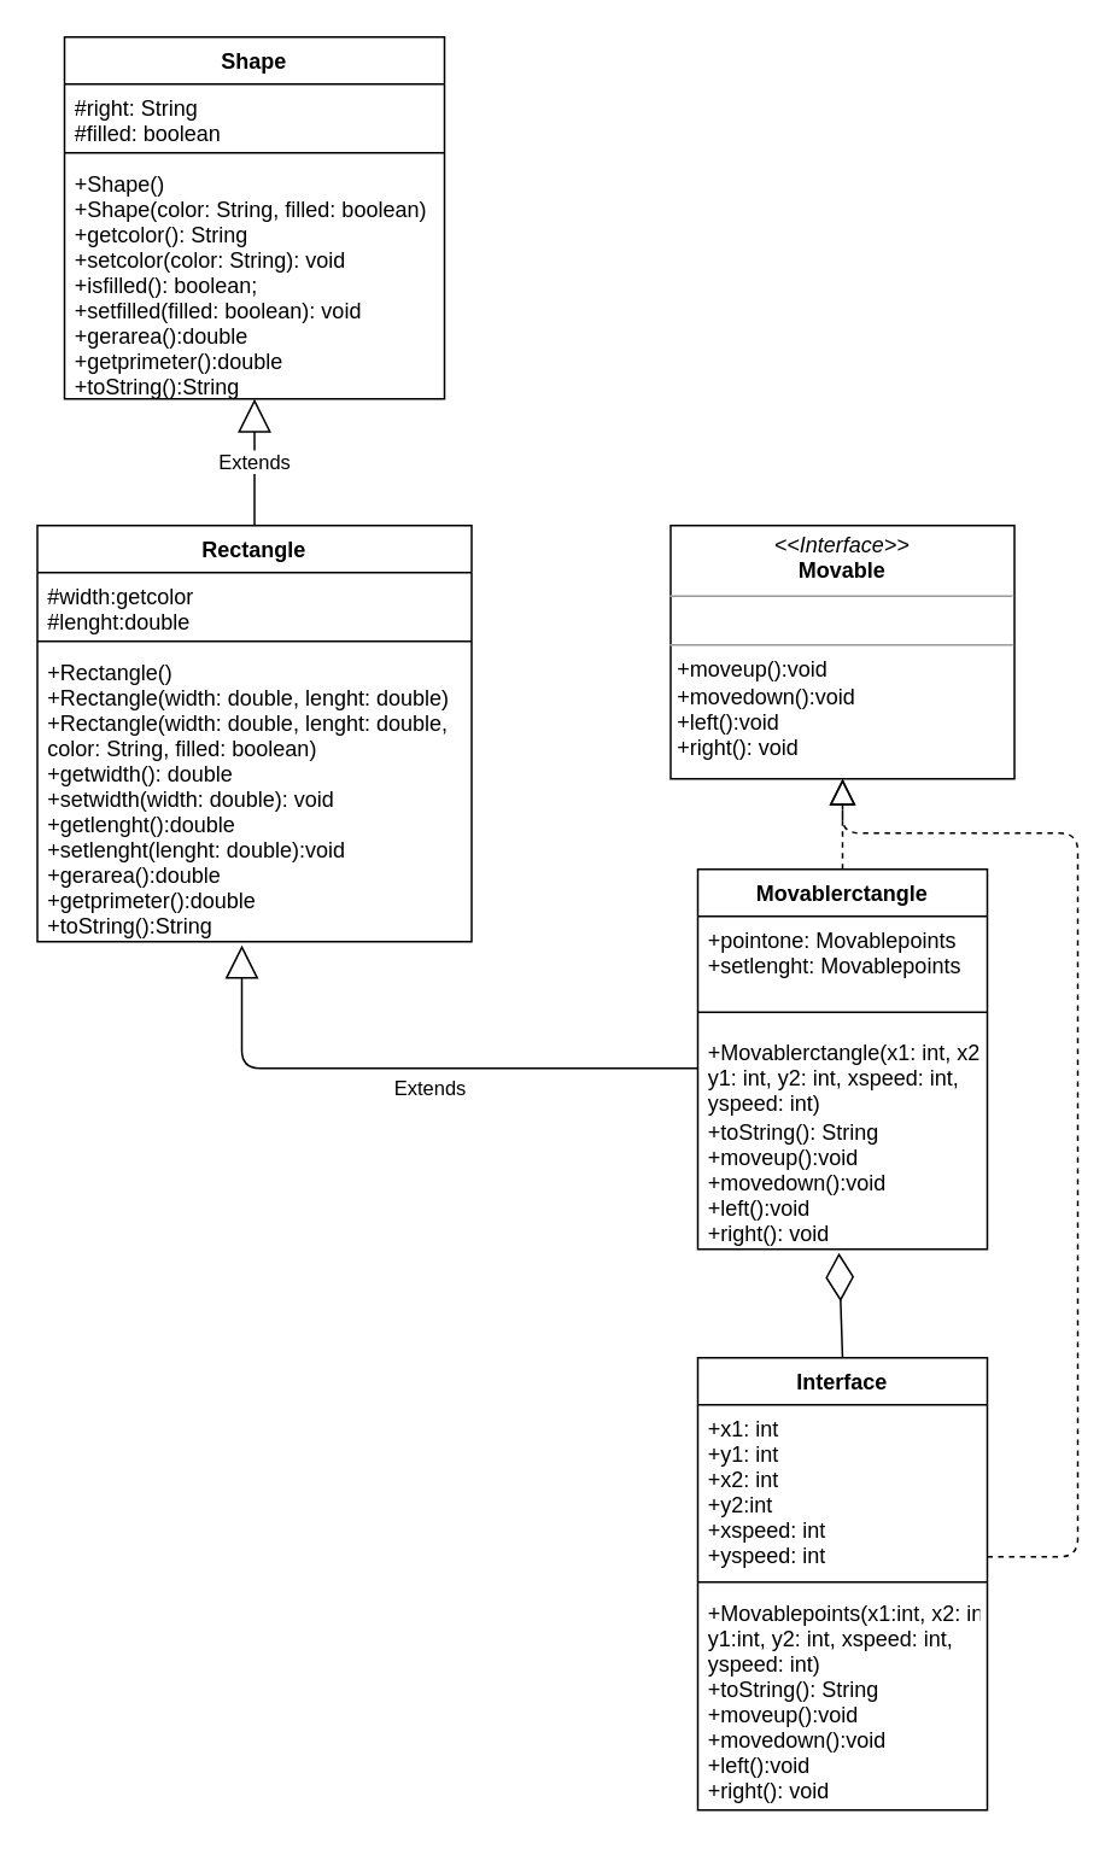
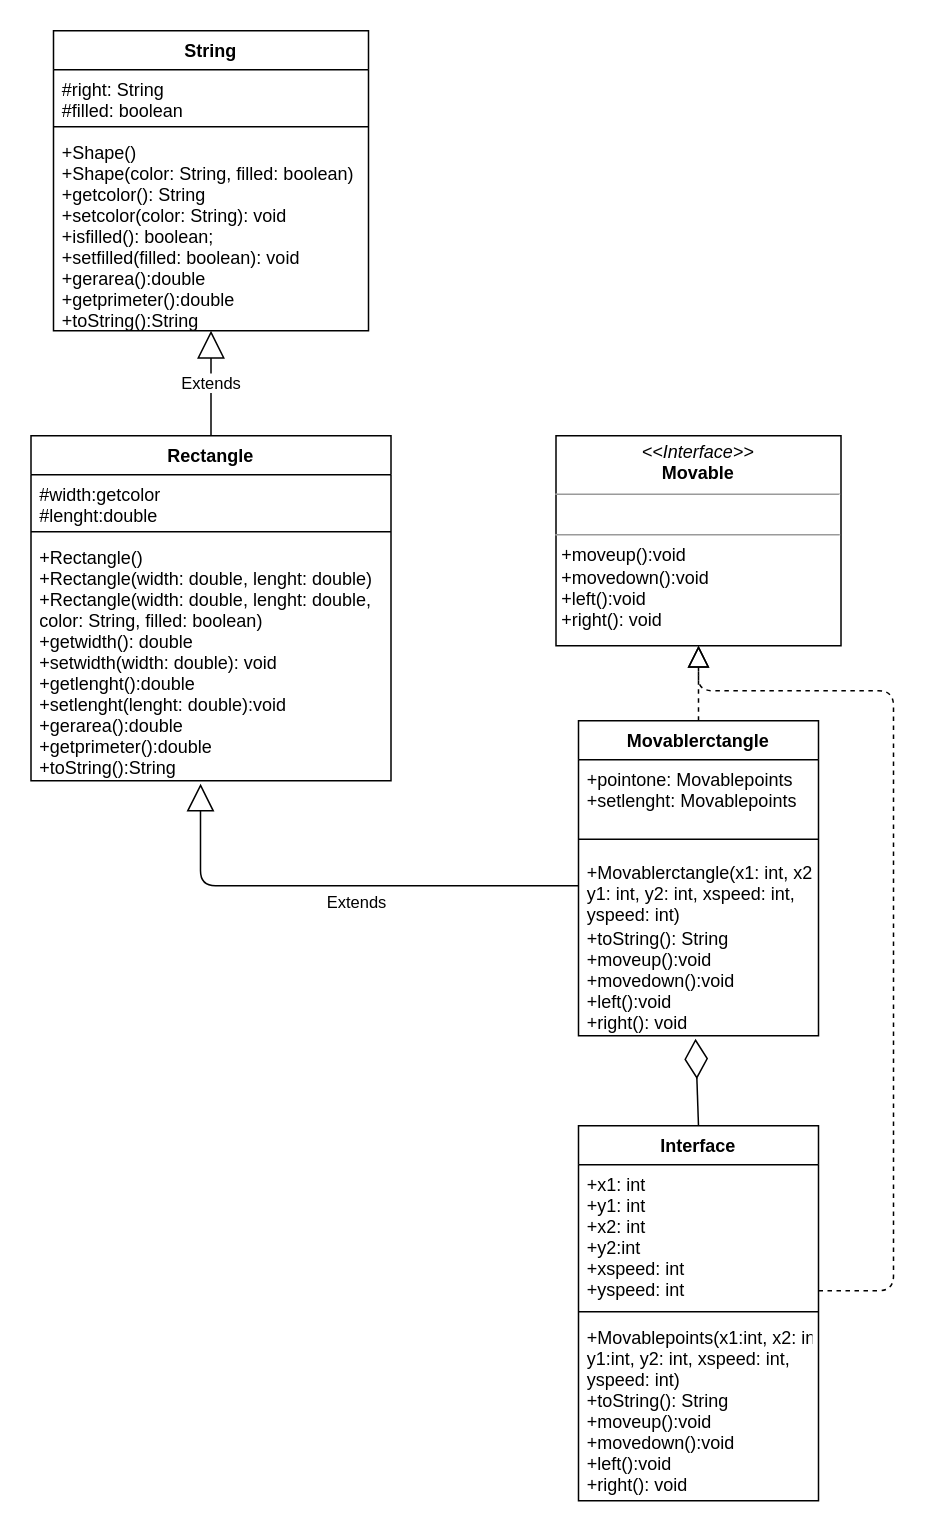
  <mxCell id="0" />
  <mxCell id="1" parent="0" />
- <mxCell id="2" value="Shape" style="swimlane;fontStyle=1;align=center;verticalAlign=top;childLayout=stackLayout;horizontal=1;startSize=26;horizontalStack=0;resizeParent=1;resizeParentMax=0;resizeLast=0;collapsible=1;marginBottom=0;" parent="1" vertex="1"><mxGeometry x="35" width="210" height="200" as="geometry" y="20" /></mxCell>
+ <mxCell id="2" value="String" style="swimlane;fontStyle=1;align=center;verticalAlign=top;childLayout=stackLayout;horizontal=1;startSize=26;horizontalStack=0;resizeParent=1;resizeParentMax=0;resizeLast=0;collapsible=1;marginBottom=0;" parent="1" vertex="1"><mxGeometry x="35" width="210" height="200" as="geometry" y="20" /></mxCell>
  <mxCell id="3" value="#right: String&#10;#filled: boolean" style="text;strokeColor=none;fillColor=none;align=left;verticalAlign=top;spacingLeft=4;spacingRight=4;overflow=hidden;rotatable=0;points=[[0,0.5],[1,0.5]];portConstraint=eastwest;" parent="2" vertex="1"><mxGeometry y="26" width="210" height="34" as="geometry" /></mxCell>
  <mxCell id="4" value="" style="line;strokeWidth=1;fillColor=none;align=left;verticalAlign=middle;spacingTop=-1;spacingLeft=3;spacingRight=3;rotatable=0;labelPosition=right;points=[];portConstraint=eastwest;" parent="2" vertex="1"><mxGeometry y="60" width="210" height="8" as="geometry" /></mxCell>
  <mxCell id="5" value="+Shape()&#10;+Shape(color: String, filled: boolean)&#10;+getcolor(): String&#10;+setcolor(color: String): void&#10;+isfilled(): boolean;&#10;+setfilled(filled: boolean): void&#10;+gerarea():double&#10;+getprimeter():double&#10;+toString():String" style="text;strokeColor=none;fillColor=none;align=left;verticalAlign=top;spacingLeft=4;spacingRight=4;overflow=hidden;rotatable=0;points=[[0,0.5],[1,0.5]];portConstraint=eastwest;" parent="2" vertex="1"><mxGeometry y="68" width="210" height="132" as="geometry" /></mxCell>
  <mxCell id="6" value="Rectangle" style="swimlane;fontStyle=1;align=center;verticalAlign=top;childLayout=stackLayout;horizontal=1;startSize=26;horizontalStack=0;resizeParent=1;resizeParentMax=0;resizeLast=0;collapsible=1;marginBottom=0;" parent="1" vertex="1"><mxGeometry x="20" y="290" width="240" height="230" as="geometry" /></mxCell>
  <mxCell id="7" value="#width:getcolor&#10;#lenght:double" style="text;strokeColor=none;fillColor=none;align=left;verticalAlign=top;spacingLeft=4;spacingRight=4;overflow=hidden;rotatable=0;points=[[0,0.5],[1,0.5]];portConstraint=eastwest;" parent="6" vertex="1"><mxGeometry y="26" width="240" height="34" as="geometry" /></mxCell>
  <mxCell id="8" value="" style="line;strokeWidth=1;fillColor=none;align=left;verticalAlign=middle;spacingTop=-1;spacingLeft=3;spacingRight=3;rotatable=0;labelPosition=right;points=[];portConstraint=eastwest;" parent="6" vertex="1"><mxGeometry y="60" width="240" height="8" as="geometry" /></mxCell>
  <mxCell id="9" value="+Rectangle()&#10;+Rectangle(width: double, lenght: double)&#10;+Rectangle(width: double, lenght: double,&#10;color: String, filled: boolean)&#10;+getwidth(): double&#10;+setwidth(width: double): void&#10;+getlenght():double&#10;+setlenght(lenght: double):void&#10;+gerarea():double&#10;+getprimeter():double&#10;+toString():String" style="text;strokeColor=none;fillColor=none;align=left;verticalAlign=top;spacingLeft=4;spacingRight=4;overflow=hidden;rotatable=0;points=[[0,0.5],[1,0.5]];portConstraint=eastwest;" parent="6" vertex="1"><mxGeometry y="68" width="240" height="162" as="geometry" /></mxCell>
  <mxCell id="10" value="Extends" style="endArrow=block;endSize=16;endFill=0;html=1;exitX=0.5;exitY=0;exitDx=0;exitDy=0;" parent="1" source="6" edge="1"><mxGeometry width="160" relative="1" as="geometry"><mxPoint x="185" y="330" as="sourcePoint" /><mxPoint x="140" y="220" as="targetPoint" /></mxGeometry></mxCell>
  <mxCell id="11" value="&lt;p style=&quot;margin: 0px ; margin-top: 4px ; text-align: center&quot;&gt;&lt;i&gt;&amp;lt;&amp;lt;Interface&amp;gt;&amp;gt;&lt;/i&gt;&lt;br&gt;&lt;b&gt;Movable&lt;/b&gt;&lt;/p&gt;&lt;hr size=&quot;1&quot;&gt;&lt;p style=&quot;margin: 0px ; margin-left: 4px&quot;&gt;&lt;br&gt;&lt;/p&gt;&lt;hr size=&quot;1&quot;&gt;&lt;p style=&quot;margin: 0px ; margin-left: 4px&quot;&gt;+moveup():void&lt;/p&gt;&lt;p style=&quot;margin: 0px ; margin-left: 4px&quot;&gt;+movedown():void&lt;br&gt;&lt;/p&gt;&lt;p style=&quot;margin: 0px ; margin-left: 4px&quot;&gt;+left():void&lt;br&gt;&lt;/p&gt;&lt;p style=&quot;margin: 0px ; margin-left: 4px&quot;&gt;+right(): void&lt;/p&gt;" style="verticalAlign=top;align=left;overflow=fill;fontSize=12;fontFamily=Helvetica;html=1;" parent="1" vertex="1"><mxGeometry x="370" y="290" width="190" height="140" as="geometry" /></mxCell>
  <mxCell id="12" value="" style="endArrow=diamondThin;endFill=0;endSize=24;html=1;exitX=0.5;exitY=0;exitDx=0;exitDy=0;" parent="1" source="13" edge="1"><mxGeometry width="160" relative="1" as="geometry"><mxPoint x="185" y="700" as="sourcePoint" /><mxPoint x="463" y="692" as="targetPoint" /><Array as="points" /></mxGeometry></mxCell>
  <mxCell id="13" value="Interface" style="swimlane;fontStyle=1;align=center;verticalAlign=top;childLayout=stackLayout;horizontal=1;startSize=26;horizontalStack=0;resizeParent=1;resizeParentMax=0;resizeLast=0;collapsible=1;marginBottom=0;" parent="1" vertex="1"><mxGeometry x="385" y="750" width="160" height="250" as="geometry" /></mxCell>
  <mxCell id="14" value="+x1: int&#10;+y1: int&#10;+x2: int&#10;+y2:int&#10;+xspeed: int&#10;+yspeed: int" style="text;strokeColor=none;fillColor=none;align=left;verticalAlign=top;spacingLeft=4;spacingRight=4;overflow=hidden;rotatable=0;points=[[0,0.5],[1,0.5]];portConstraint=eastwest;" parent="13" vertex="1"><mxGeometry y="26" width="160" height="94" as="geometry" /></mxCell>
  <mxCell id="15" value="" style="line;strokeWidth=1;fillColor=none;align=left;verticalAlign=middle;spacingTop=-1;spacingLeft=3;spacingRight=3;rotatable=0;labelPosition=right;points=[];portConstraint=eastwest;" parent="13" vertex="1"><mxGeometry y="120" width="160" height="8" as="geometry" /></mxCell>
  <mxCell id="16" value="+Movablepoints(x1:int, x2: int,&#10;y1:int, y2: int, xspeed: int, &#10;yspeed: int)&#10;+toString(): String&#10;+moveup():void&#10;+movedown():void&#10;+left():void&#10;+right(): void" style="text;strokeColor=none;fillColor=none;align=left;verticalAlign=top;spacingLeft=4;spacingRight=4;overflow=hidden;rotatable=0;points=[[0,0.5],[1,0.5]];portConstraint=eastwest;" parent="13" vertex="1"><mxGeometry y="128" width="160" height="122" as="geometry" /></mxCell>
  <mxCell id="17" value="Movablerctangle" style="swimlane;fontStyle=1;align=center;verticalAlign=top;childLayout=stackLayout;horizontal=1;startSize=26;horizontalStack=0;resizeParent=1;resizeParentMax=0;resizeLast=0;collapsible=1;marginBottom=0;" parent="1" vertex="1"><mxGeometry x="385" y="480" width="160" height="210" as="geometry" /></mxCell>
  <mxCell id="18" value="+pointone: Movablepoints&#10;+setlenght: Movablepoints&#10;" style="text;strokeColor=none;fillColor=none;align=left;verticalAlign=top;spacingLeft=4;spacingRight=4;overflow=hidden;rotatable=0;points=[[0,0.5],[1,0.5]];portConstraint=eastwest;" parent="17" vertex="1"><mxGeometry y="26" width="160" height="44" as="geometry" /></mxCell>
  <mxCell id="19" value="" style="line;strokeWidth=1;fillColor=none;align=left;verticalAlign=middle;spacingTop=-1;spacingLeft=3;spacingRight=3;rotatable=0;labelPosition=right;points=[];portConstraint=eastwest;" parent="17" vertex="1"><mxGeometry y="70" width="160" height="18" as="geometry" /></mxCell>
  <mxCell id="20" value="+Movablerctangle(x1: int, x2: int,&#10;y1: int, y2: int, xspeed: int,&#10;yspeed: int)" style="text;strokeColor=none;fillColor=none;align=left;verticalAlign=top;spacingLeft=4;spacingRight=4;overflow=hidden;rotatable=0;points=[[0,0.5],[1,0.5]];portConstraint=eastwest;" parent="17" vertex="1"><mxGeometry y="88" width="160" height="44" as="geometry" /></mxCell>
  <mxCell id="21" value="+toString(): String&#10;+moveup():void&#10;+movedown():void&#10;+left():void&#10;+right(): void" style="text;strokeColor=none;fillColor=none;align=left;verticalAlign=top;spacingLeft=4;spacingRight=4;overflow=hidden;rotatable=0;points=[[0,0.5],[1,0.5]];portConstraint=eastwest;" parent="17" vertex="1"><mxGeometry y="132" width="160" height="78" as="geometry" /></mxCell>
  <mxCell id="22" value="" style="endArrow=block;dashed=1;endFill=0;endSize=12;html=1;exitX=0.5;exitY=0;exitDx=0;exitDy=0;entryX=0.5;entryY=1;entryDx=0;entryDy=0;" parent="1" source="17" target="11" edge="1"><mxGeometry width="160" relative="1" as="geometry"><mxPoint x="185" y="610" as="sourcePoint" /><mxPoint x="345" y="610" as="targetPoint" /></mxGeometry></mxCell>
  <mxCell id="23" value="Extends" style="endArrow=block;endSize=16;endFill=0;html=1;entryX=0.471;entryY=1.012;entryDx=0;entryDy=0;entryPerimeter=0;exitX=0;exitY=0.5;exitDx=0;exitDy=0;" parent="1" source="20" target="9" edge="1"><mxGeometry x="-0.077" y="11" width="160" relative="1" as="geometry"><mxPoint x="133" y="620" as="sourcePoint" /><mxPoint x="345" y="610" as="targetPoint" /><Array as="points"><mxPoint x="133" y="590" /><mxPoint x="133" y="540" /></Array><mxPoint as="offset" /></mxGeometry></mxCell>
  <mxCell id="24" value="" style="endArrow=block;dashed=1;endFill=0;endSize=12;html=1;entryX=0.5;entryY=1;entryDx=0;entryDy=0;" edge="1" parent="1" target="11"><mxGeometry width="160" relative="1" as="geometry"><mxPoint x="545" y="860" as="sourcePoint" /><mxPoint x="705" y="860" as="targetPoint" /><Array as="points"><mxPoint x="595" y="860" /><mxPoint x="595" y="460" /><mxPoint x="465" y="460" /></Array></mxGeometry></mxCell>
